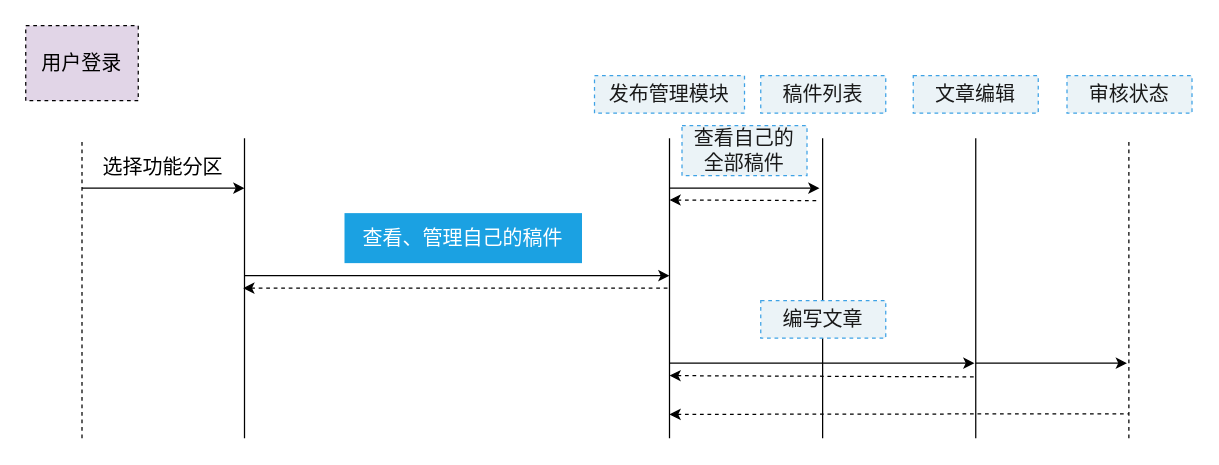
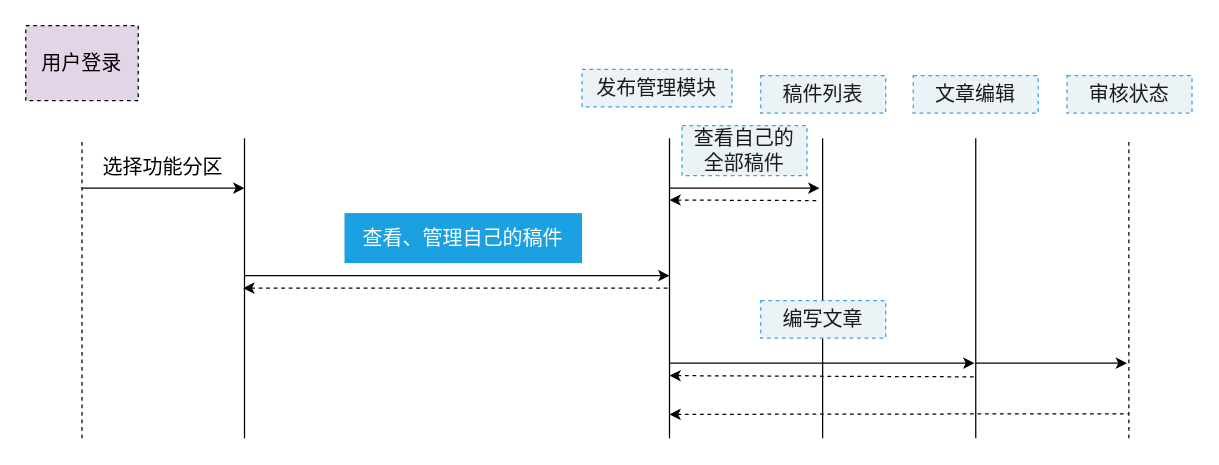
  <mxCell id="0" />
  <mxCell id="1" parent="0" />
  <mxCell id="2" value="" style="endArrow=none;html=1;dashed=1;fontSize=16;" parent="1" edge="1"><mxGeometry width="50" height="50" relative="1" as="geometry"><mxPoint x="65" y="350" as="sourcePoint" /><mxPoint x="65" y="110" as="targetPoint" /></mxGeometry></mxCell>
  <mxCell id="3" value="" style="endArrow=none;html=1;fontSize=16;" parent="1" edge="1"><mxGeometry width="50" height="50" relative="1" as="geometry"><mxPoint x="195" y="350" as="sourcePoint" /><mxPoint x="195" y="110" as="targetPoint" /></mxGeometry></mxCell>
  <mxCell id="4" value="用户登录" style="rounded=0;whiteSpace=wrap;html=1;dashed=1;fontSize=16;fillColor=#e1d5e7;" parent="1" vertex="1"><mxGeometry x="20" y="20" width="90" height="60" as="geometry" /></mxCell>
  <mxCell id="5" value="" style="endArrow=classic;html=1;fontSize=16;" parent="1" edge="1"><mxGeometry width="50" height="50" relative="1" as="geometry"><mxPoint x="65" y="150" as="sourcePoint" /><mxPoint x="195" y="150" as="targetPoint" /></mxGeometry></mxCell>
  <mxCell id="6" value="选择功能分区" style="text;html=1;strokeColor=none;fillColor=none;align=center;verticalAlign=middle;whiteSpace=wrap;rounded=0;dashed=1;fontSize=16;" parent="1" vertex="1"><mxGeometry x="65" y="120" width="130" height="25" as="geometry" /></mxCell>
  <mxCell id="7" value="" style="endArrow=none;html=1;fillColor=#1ba1e2;strokeColor=#000000;fontSize=16;" parent="1" edge="1"><mxGeometry width="50" height="50" relative="1" as="geometry"><mxPoint x="535" y="350" as="sourcePoint" /><mxPoint x="535" y="110" as="targetPoint" /></mxGeometry></mxCell>
- <mxCell id="8" value="发布管理模块" style="text;html=1;strokeColor=#3ea2e5;fillColor=#EBF3F7;align=center;verticalAlign=middle;whiteSpace=wrap;rounded=0;dashed=1;fontColor=#1A1A1A;fontSize=16;" parent="1" vertex="1"><mxGeometry x="475" y="60" width="120" height="30" as="geometry" /></mxCell>
+ <mxCell id="8" value="发布管理模块" style="text;html=1;strokeColor=#3ea2e5;fillColor=#EBF3F7;align=center;verticalAlign=middle;whiteSpace=wrap;rounded=0;dashed=1;fontColor=#1A1A1A;fontSize=16;" parent="1" vertex="1"><mxGeometry x="465" y="55" width="120" height="30" as="geometry" /></mxCell>
  <mxCell id="9" value="" style="endArrow=classic;html=1;fontSize=16;" parent="1" edge="1"><mxGeometry width="50" height="50" relative="1" as="geometry"><mxPoint x="195" y="220" as="sourcePoint" /><mxPoint x="535" y="220" as="targetPoint" /></mxGeometry></mxCell>
  <mxCell id="10" value="查看、管理自己的稿件" style="text;html=1;align=center;verticalAlign=middle;whiteSpace=wrap;rounded=0;dashed=1;fillColor=#1ba1e2;strokeColor=none;fontColor=#ffffff;fontSize=16;" parent="1" vertex="1"><mxGeometry x="275" y="170" width="190" height="40" as="geometry" /></mxCell>
  <mxCell id="11" value="" style="endArrow=none;html=1;startArrow=classic;startFill=1;endFill=0;dashed=1;fontSize=16;" parent="1" edge="1"><mxGeometry width="50" height="50" relative="1" as="geometry"><mxPoint x="194" y="230" as="sourcePoint" /><mxPoint x="535" y="230" as="targetPoint" /></mxGeometry></mxCell>
  <mxCell id="12" value="" style="endArrow=none;html=1;fillColor=#1ba1e2;strokeColor=#000000;fontSize=16;" parent="1" edge="1"><mxGeometry width="50" height="50" relative="1" as="geometry"><mxPoint x="780" y="350" as="sourcePoint" /><mxPoint x="780" y="110" as="targetPoint" /></mxGeometry></mxCell>
  <mxCell id="13" value="文章编辑" style="text;html=1;strokeColor=#3ea2e5;fillColor=#EBF3F7;align=center;verticalAlign=middle;whiteSpace=wrap;rounded=0;dashed=1;fontColor=#1A1A1A;fontSize=16;" parent="1" vertex="1"><mxGeometry x="730" y="60" width="100" height="30" as="geometry" /></mxCell>
  <mxCell id="14" value="" style="endArrow=none;html=1;fillColor=#1ba1e2;strokeColor=#000000;dashed=1;fontSize=16;" parent="1" edge="1"><mxGeometry width="50" height="50" relative="1" as="geometry"><mxPoint x="902.5" y="350" as="sourcePoint" /><mxPoint x="902.5" y="110" as="targetPoint" /></mxGeometry></mxCell>
  <mxCell id="15" value="审核状态" style="text;html=1;strokeColor=#3ea2e5;fillColor=#EBF3F7;align=center;verticalAlign=middle;whiteSpace=wrap;rounded=0;dashed=1;fontColor=#1A1A1A;fontSize=16;" parent="1" vertex="1"><mxGeometry x="853" y="60" width="100" height="30" as="geometry" /></mxCell>
  <mxCell id="16" value="" style="endArrow=none;html=1;fillColor=#1ba1e2;strokeColor=#000000;fontSize=16;" parent="1" edge="1"><mxGeometry width="50" height="50" relative="1" as="geometry"><mxPoint x="657.5" y="350" as="sourcePoint" /><mxPoint x="657.5" y="110" as="targetPoint" /></mxGeometry></mxCell>
  <mxCell id="17" value="稿件列表" style="text;html=1;strokeColor=#3ea2e5;fillColor=#EBF3F7;align=center;verticalAlign=middle;whiteSpace=wrap;rounded=0;dashed=1;fontColor=#1A1A1A;fontSize=16;" parent="1" vertex="1"><mxGeometry x="608" y="60" width="100" height="30" as="geometry" /></mxCell>
  <mxCell id="18" value="" style="endArrow=classic;html=1;fontSize=16;" parent="1" edge="1"><mxGeometry width="50" height="50" relative="1" as="geometry"><mxPoint x="535" y="150" as="sourcePoint" /><mxPoint x="655" y="150" as="targetPoint" /></mxGeometry></mxCell>
  <mxCell id="19" value="" style="endArrow=classic;html=1;fontSize=16;" parent="1" edge="1"><mxGeometry width="50" height="50" relative="1" as="geometry"><mxPoint x="535" y="290" as="sourcePoint" /><mxPoint x="779" y="290" as="targetPoint" /></mxGeometry></mxCell>
  <mxCell id="20" value="" style="endArrow=classic;html=1;fontSize=16;" parent="1" edge="1"><mxGeometry width="50" height="50" relative="1" as="geometry"><mxPoint x="780" y="290" as="sourcePoint" /><mxPoint x="901" y="290" as="targetPoint" /></mxGeometry></mxCell>
  <mxCell id="21" value="查看自己的&lt;br style=&quot;font-size: 16px;&quot;&gt;全部稿件" style="text;html=1;strokeColor=#3ea2e5;fillColor=#EBF3F7;align=center;verticalAlign=middle;whiteSpace=wrap;rounded=0;dashed=1;fontColor=#1A1A1A;fontSize=16;" parent="1" vertex="1"><mxGeometry x="545" y="100" width="100" height="40" as="geometry" /></mxCell>
  <mxCell id="22" value="编写文章" style="text;html=1;strokeColor=#3ea2e5;fillColor=#EBF3F7;align=center;verticalAlign=middle;whiteSpace=wrap;rounded=0;dashed=1;fontColor=#1A1A1A;fontSize=16;" parent="1" vertex="1"><mxGeometry x="608" y="240" width="100" height="30" as="geometry" /></mxCell>
  <mxCell id="23" value="" style="endArrow=none;html=1;startArrow=classic;startFill=1;endFill=0;dashed=1;fontSize=16;" parent="1" edge="1"><mxGeometry width="50" height="50" relative="1" as="geometry"><mxPoint x="535" y="159.5" as="sourcePoint" /><mxPoint x="655" y="160" as="targetPoint" /></mxGeometry></mxCell>
  <mxCell id="24" value="" style="endArrow=none;html=1;startArrow=classic;startFill=1;endFill=0;dashed=1;fontSize=16;" parent="1" edge="1"><mxGeometry width="50" height="50" relative="1" as="geometry"><mxPoint x="535" y="300" as="sourcePoint" /><mxPoint x="781" y="301" as="targetPoint" /></mxGeometry></mxCell>
  <mxCell id="25" value="" style="endArrow=none;html=1;startArrow=classic;startFill=1;endFill=0;dashed=1;fontSize=16;" parent="1" edge="1"><mxGeometry width="50" height="50" relative="1" as="geometry"><mxPoint x="535" y="331" as="sourcePoint" /><mxPoint x="902.5" y="330.5" as="targetPoint" /></mxGeometry></mxCell>
